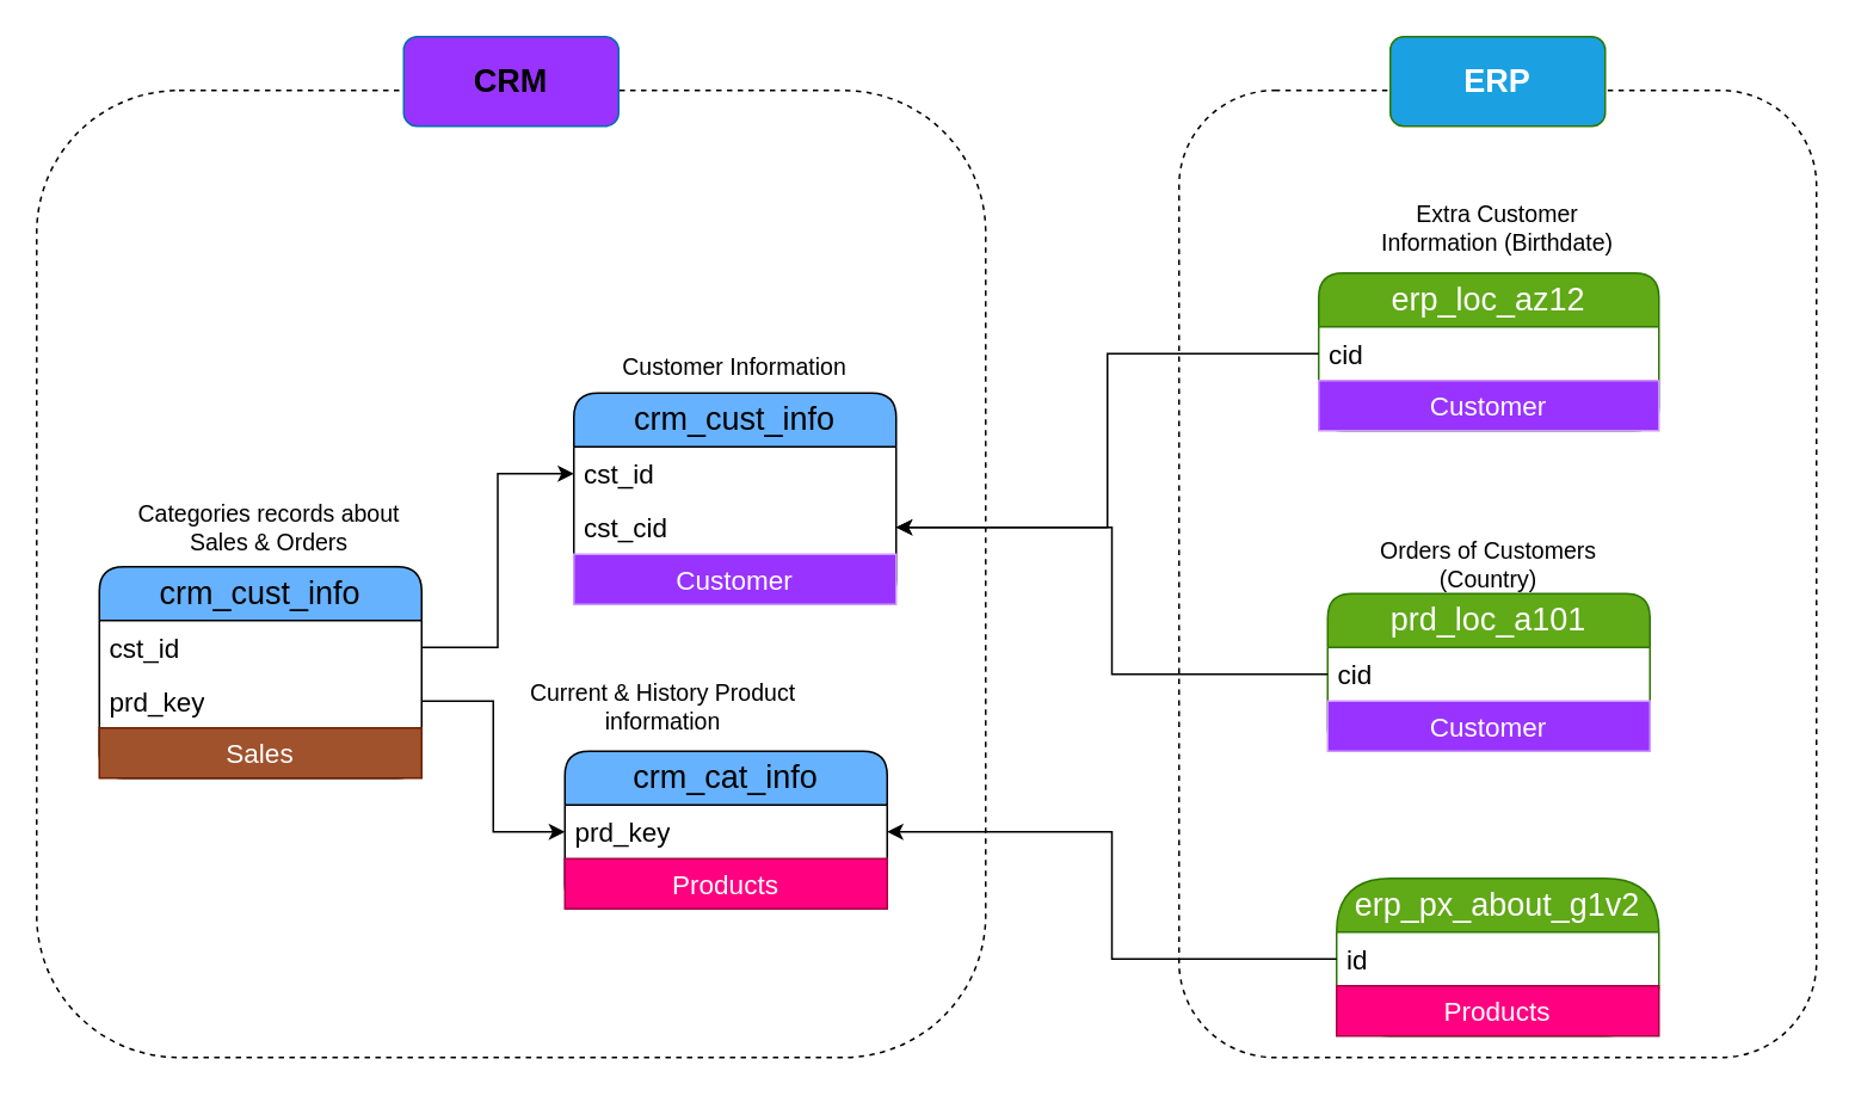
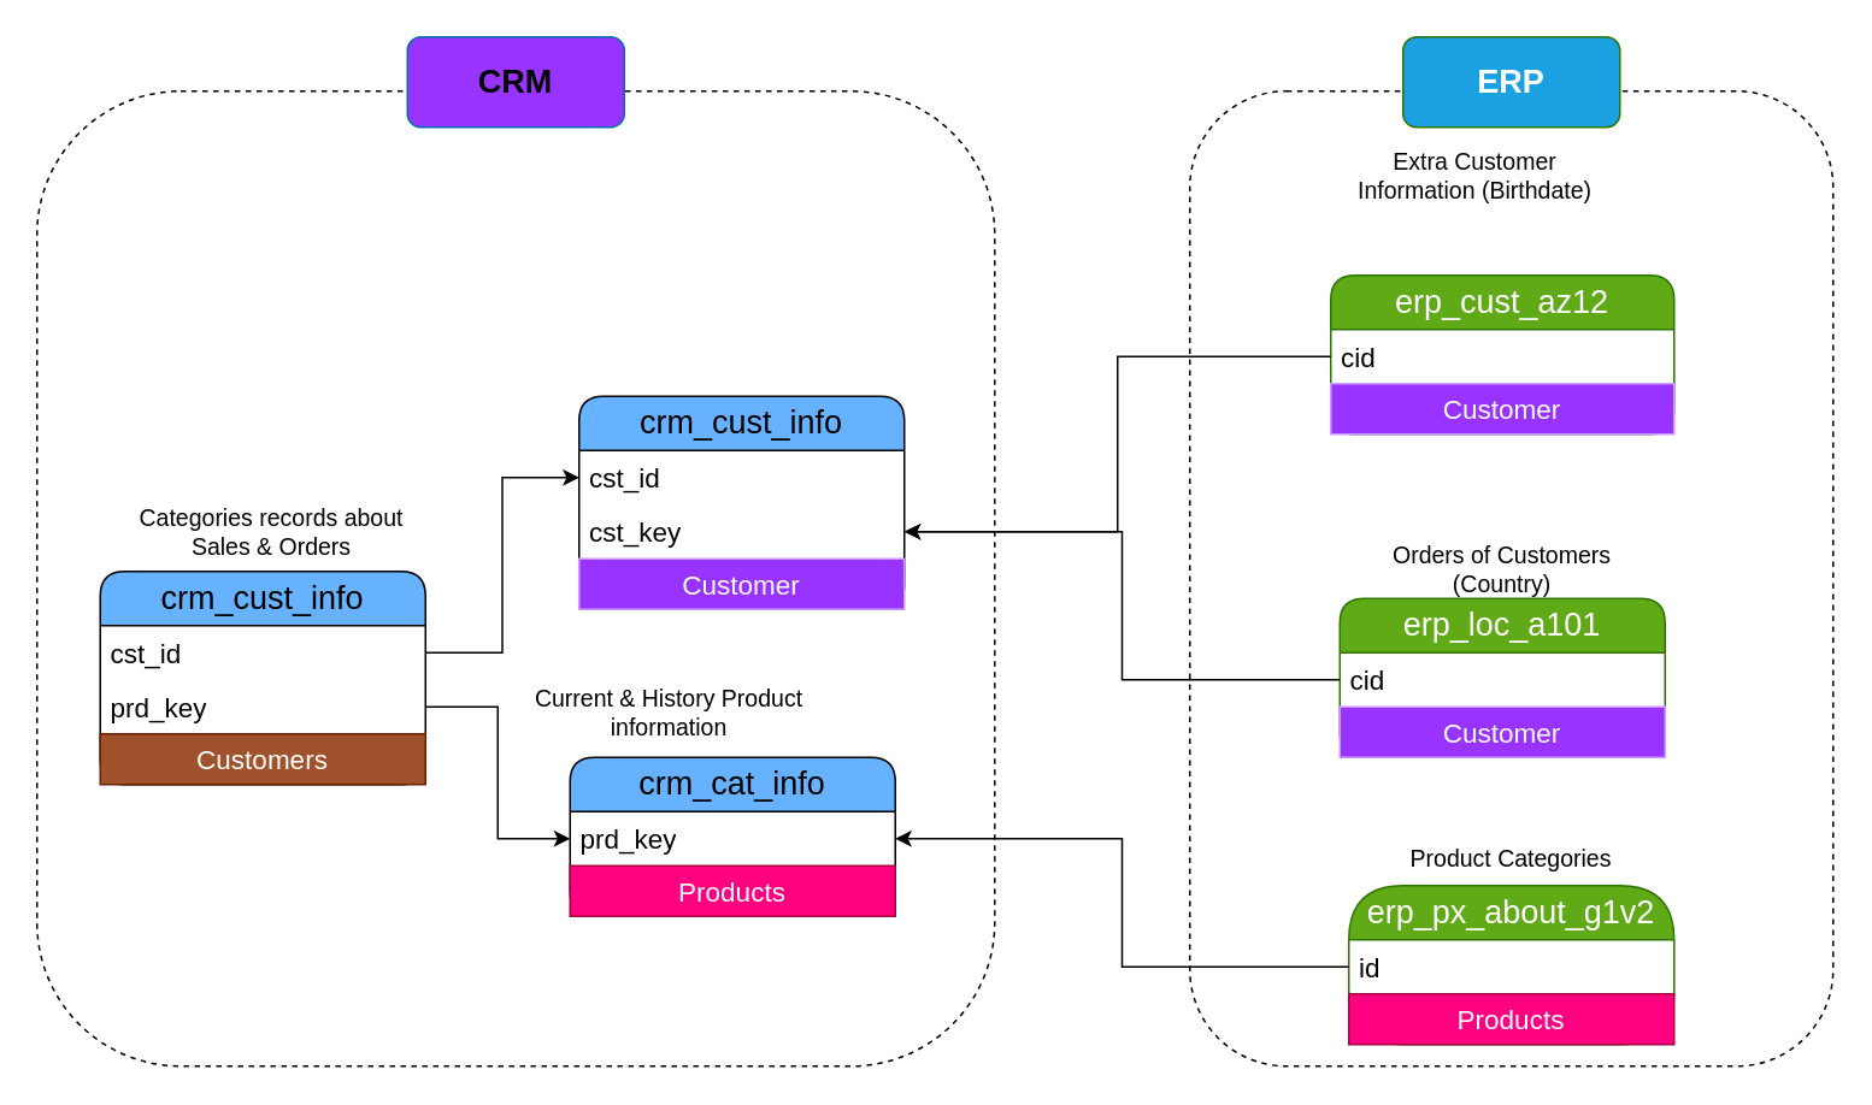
  <mxCell id="0" />
  <mxCell id="1" parent="0" />
  <mxCell id="2" value="" style="rounded=1;whiteSpace=wrap;html=1;fillColor=none;dashed=1;" parent="1" vertex="1"><mxGeometry x="658" y="50" width="356" height="540" as="geometry" /></mxCell>
  <mxCell id="3" value="" style="rounded=1;whiteSpace=wrap;html=1;fillColor=none;dashed=1;strokeColor=default;" parent="1" vertex="1"><mxGeometry x="20" y="50" width="530" height="540" as="geometry" /></mxCell>
  <mxCell id="4" value="&lt;font style=&quot;font-size: 18px;&quot;&gt;crm_cust_info&lt;/font&gt;" style="swimlane;fontStyle=0;childLayout=stackLayout;horizontal=1;startSize=30;horizontalStack=0;resizeParent=1;resizeParentMax=0;resizeLast=0;collapsible=1;marginBottom=0;whiteSpace=wrap;html=1;rounded=1;fillColor=#66B2FF;" parent="1" vertex="1"><mxGeometry x="320" y="219" width="180" height="118" as="geometry" /></mxCell>
  <mxCell id="5" value="&lt;font style=&quot;font-size: 15px;&quot;&gt;cst_id&lt;/font&gt;" style="text;strokeColor=none;fillColor=none;align=left;verticalAlign=middle;spacingLeft=4;spacingRight=4;overflow=hidden;points=[[0,0.5],[1,0.5]];portConstraint=eastwest;rotatable=0;whiteSpace=wrap;html=1;" parent="4" vertex="1"><mxGeometry y="30" width="180" height="30" as="geometry" /></mxCell>
- <mxCell id="6" value="&lt;font style=&quot;font-size: 15px;&quot;&gt;cst_cid&lt;/font&gt;" style="text;strokeColor=none;fillColor=none;align=left;verticalAlign=middle;spacingLeft=4;spacingRight=4;overflow=hidden;points=[[0,0.5],[1,0.5]];portConstraint=eastwest;rotatable=0;whiteSpace=wrap;html=1;" parent="4" vertex="1"><mxGeometry y="60" width="180" height="30" as="geometry" /></mxCell>
+ <mxCell id="6" value="&lt;font style=&quot;font-size: 15px;&quot;&gt;cst_key&lt;/font&gt;" style="text;strokeColor=none;fillColor=none;align=left;verticalAlign=middle;spacingLeft=4;spacingRight=4;overflow=hidden;points=[[0,0.5],[1,0.5]];portConstraint=eastwest;rotatable=0;whiteSpace=wrap;html=1;" parent="4" vertex="1"><mxGeometry y="60" width="180" height="30" as="geometry" /></mxCell>
  <mxCell id="7" value="Customer" style="text;html=1;strokeColor=#CC99FF;fillColor=#9933FF;align=center;verticalAlign=middle;whiteSpace=wrap;overflow=hidden;fontSize=15;fontColor=#ffffff;" vertex="1" parent="4"><mxGeometry y="90" width="180" height="28" as="geometry" /></mxCell>
- <mxCell id="8" value="&lt;font style=&quot;font-size: 13px;&quot;&gt;Customer Information&lt;/font&gt;" style="text;html=1;align=center;verticalAlign=middle;whiteSpace=wrap;rounded=0;" parent="1" vertex="1"><mxGeometry x="325" y="189" width="170" height="30" as="geometry" /></mxCell>
  <mxCell id="9" value="&lt;font style=&quot;font-size: 18px;&quot;&gt;crm_cat_info&lt;/font&gt;" style="swimlane;fontStyle=0;childLayout=stackLayout;horizontal=1;startSize=30;horizontalStack=0;resizeParent=1;resizeParentMax=0;resizeLast=0;collapsible=1;marginBottom=0;whiteSpace=wrap;html=1;rounded=1;fillColor=#66B2FF;" parent="1" vertex="1"><mxGeometry x="315" y="419" width="180" height="88" as="geometry" /></mxCell>
  <mxCell id="10" value="&lt;span style=&quot;font-size: 15px;&quot;&gt;prd_key&lt;/span&gt;" style="text;strokeColor=none;fillColor=none;align=left;verticalAlign=middle;spacingLeft=4;spacingRight=4;overflow=hidden;points=[[0,0.5],[1,0.5]];portConstraint=eastwest;rotatable=0;whiteSpace=wrap;html=1;" parent="9" vertex="1"><mxGeometry y="30" width="180" height="30" as="geometry" /></mxCell>
  <mxCell id="11" value="Products" style="text;html=1;strokeColor=#A50040;fillColor=#FF0080;align=center;verticalAlign=middle;whiteSpace=wrap;overflow=hidden;fontSize=15;fontColor=#ffffff;" vertex="1" parent="9"><mxGeometry y="60" width="180" height="28" as="geometry" /></mxCell>
  <mxCell id="12" value="&lt;span style=&quot;font-size: 13px;&quot;&gt;Current &amp;amp; History Product information&lt;/span&gt;" style="text;html=1;align=center;verticalAlign=middle;whiteSpace=wrap;rounded=0;" parent="1" vertex="1"><mxGeometry x="280" y="379" width="180" height="30" as="geometry" /></mxCell>
  <mxCell id="13" value="&lt;font style=&quot;font-size: 18px;&quot;&gt;crm_cust_info&lt;/font&gt;" style="swimlane;fontStyle=0;childLayout=stackLayout;horizontal=1;startSize=30;horizontalStack=0;resizeParent=1;resizeParentMax=0;resizeLast=0;collapsible=1;marginBottom=0;whiteSpace=wrap;html=1;rounded=1;fillColor=#66B2FF;" parent="1" vertex="1"><mxGeometry x="55" y="316" width="180" height="118" as="geometry" /></mxCell>
  <mxCell id="14" value="&lt;font style=&quot;font-size: 15px;&quot;&gt;cst_id&lt;/font&gt;" style="text;strokeColor=none;fillColor=none;align=left;verticalAlign=middle;spacingLeft=4;spacingRight=4;overflow=hidden;points=[[0,0.5],[1,0.5]];portConstraint=eastwest;rotatable=0;whiteSpace=wrap;html=1;" parent="13" vertex="1"><mxGeometry y="30" width="180" height="30" as="geometry" /></mxCell>
  <mxCell id="15" value="&lt;font style=&quot;font-size: 15px;&quot;&gt;prd_key&lt;/font&gt;" style="text;strokeColor=none;fillColor=none;align=left;verticalAlign=middle;spacingLeft=4;spacingRight=4;overflow=hidden;points=[[0,0.5],[1,0.5]];portConstraint=eastwest;rotatable=0;whiteSpace=wrap;html=1;" parent="13" vertex="1"><mxGeometry y="60" width="180" height="30" as="geometry" /></mxCell>
- <mxCell id="16" value="Sales" style="text;html=1;strokeColor=#6D1F00;fillColor=#a0522d;align=center;verticalAlign=middle;whiteSpace=wrap;overflow=hidden;fontSize=15;fontColor=#ffffff;" vertex="1" parent="13"><mxGeometry y="90" width="180" height="28" as="geometry" /></mxCell>
+ <mxCell id="16" value="Customers" style="text;html=1;strokeColor=#6D1F00;fillColor=#a0522d;align=center;verticalAlign=middle;whiteSpace=wrap;overflow=hidden;fontSize=15;fontColor=#ffffff;" vertex="1" parent="13"><mxGeometry y="90" width="180" height="28" as="geometry" /></mxCell>
  <mxCell id="17" value="&lt;span style=&quot;font-size: 13px;&quot;&gt;Categories records about Sales &amp;amp; Orders&lt;/span&gt;" style="text;html=1;align=center;verticalAlign=middle;whiteSpace=wrap;rounded=0;" parent="1" vertex="1"><mxGeometry x="65" y="279" width="170" height="30" as="geometry" /></mxCell>
  <mxCell id="18" style="edgeStyle=orthogonalEdgeStyle;rounded=0;orthogonalLoop=1;jettySize=auto;html=1;entryX=0;entryY=0.5;entryDx=0;entryDy=0;" parent="1" source="15" target="10" edge="1"><mxGeometry relative="1" as="geometry" /></mxCell>
  <mxCell id="19" style="edgeStyle=orthogonalEdgeStyle;rounded=0;orthogonalLoop=1;jettySize=auto;html=1;entryX=0;entryY=0.5;entryDx=0;entryDy=0;" parent="1" source="14" target="5" edge="1"><mxGeometry relative="1" as="geometry"><mxPoint x="290" y="304" as="targetPoint" /></mxGeometry></mxCell>
  <mxCell id="20" value="&lt;span style=&quot;font-size: 18px;&quot;&gt;erp_px_about_g1v2&lt;/span&gt;" style="swimlane;fontStyle=0;childLayout=stackLayout;horizontal=1;startSize=30;horizontalStack=0;resizeParent=1;resizeParentMax=0;resizeLast=0;collapsible=1;marginBottom=0;whiteSpace=wrap;html=1;rounded=1;fillColor=#60a917;fontColor=#ffffff;strokeColor=#2D7600;arcSize=50;" parent="1" vertex="1"><mxGeometry x="746" y="490" width="180" height="88" as="geometry" /></mxCell>
  <mxCell id="21" value="&lt;span style=&quot;font-size: 15px;&quot;&gt;id&lt;/span&gt;" style="text;strokeColor=none;fillColor=none;align=left;verticalAlign=middle;spacingLeft=4;spacingRight=4;overflow=hidden;points=[[0,0.5],[1,0.5]];portConstraint=eastwest;rotatable=0;whiteSpace=wrap;html=1;" parent="20" vertex="1"><mxGeometry y="30" width="180" height="30" as="geometry" /></mxCell>
  <mxCell id="22" value="Products" style="text;html=1;strokeColor=#A50040;fillColor=#FF0080;align=center;verticalAlign=middle;whiteSpace=wrap;overflow=hidden;fontSize=15;fontColor=#ffffff;" vertex="1" parent="20"><mxGeometry y="60" width="180" height="28" as="geometry" /></mxCell>
+ <mxCell id="23" value="&lt;span style=&quot;font-size: 13px;&quot;&gt;Product Categories&lt;/span&gt;" style="text;html=1;align=center;verticalAlign=middle;whiteSpace=wrap;rounded=0;" parent="1" vertex="1"><mxGeometry x="761" y="459" width="150" height="31" as="geometry" /></mxCell>
  <mxCell id="24" value="&lt;span style=&quot;font-size: 13px;&quot;&gt;Orders of Customers (Country)&lt;/span&gt;" style="text;html=1;align=center;verticalAlign=middle;whiteSpace=wrap;rounded=0;" parent="1" vertex="1"><mxGeometry x="756" y="300" width="150" height="30" as="geometry" /></mxCell>
- <mxCell id="25" value="&lt;span style=&quot;font-size: 18px;&quot;&gt;erp_loc_az12&lt;/span&gt;" style="swimlane;fontStyle=0;childLayout=stackLayout;horizontal=1;startSize=30;horizontalStack=0;resizeParent=1;resizeParentMax=0;resizeLast=0;collapsible=1;marginBottom=0;whiteSpace=wrap;html=1;rounded=1;fillColor=#60a917;fontColor=#ffffff;strokeColor=#2D7600;" parent="1" vertex="1"><mxGeometry x="736" y="152" width="190" height="88" as="geometry" /></mxCell>
+ <mxCell id="25" value="&lt;span style=&quot;font-size: 18px;&quot;&gt;erp_cust_az12&lt;/span&gt;" style="swimlane;fontStyle=0;childLayout=stackLayout;horizontal=1;startSize=30;horizontalStack=0;resizeParent=1;resizeParentMax=0;resizeLast=0;collapsible=1;marginBottom=0;whiteSpace=wrap;html=1;rounded=1;fillColor=#60a917;fontColor=#ffffff;strokeColor=#2D7600;" parent="1" vertex="1"><mxGeometry x="736" y="152" width="190" height="88" as="geometry" /></mxCell>
  <mxCell id="26" value="&lt;span style=&quot;font-size: 15px;&quot;&gt;cid&lt;/span&gt;" style="text;strokeColor=none;fillColor=none;align=left;verticalAlign=middle;spacingLeft=4;spacingRight=4;overflow=hidden;points=[[0,0.5],[1,0.5]];portConstraint=eastwest;rotatable=0;whiteSpace=wrap;html=1;" parent="25" vertex="1"><mxGeometry y="30" width="190" height="30" as="geometry" /></mxCell>
  <mxCell id="27" value="Customer" style="text;html=1;strokeColor=#CC99FF;fillColor=#9933FF;align=center;verticalAlign=middle;whiteSpace=wrap;overflow=hidden;fontSize=15;fontColor=#ffffff;" vertex="1" parent="25"><mxGeometry y="60" width="190" height="28" as="geometry" /></mxCell>
- <mxCell id="28" value="&lt;span style=&quot;font-size: 18px;&quot;&gt;prd_loc_a101&lt;/span&gt;" style="swimlane;fontStyle=0;childLayout=stackLayout;horizontal=1;startSize=30;horizontalStack=0;resizeParent=1;resizeParentMax=0;resizeLast=0;collapsible=1;marginBottom=0;whiteSpace=wrap;html=1;rounded=1;fillColor=#60a917;fontColor=#ffffff;strokeColor=#2D7600;" parent="1" vertex="1"><mxGeometry x="741" y="331" width="180" height="88" as="geometry" /></mxCell>
+ <mxCell id="28" value="&lt;span style=&quot;font-size: 18px;&quot;&gt;erp_loc_a101&lt;/span&gt;" style="swimlane;fontStyle=0;childLayout=stackLayout;horizontal=1;startSize=30;horizontalStack=0;resizeParent=1;resizeParentMax=0;resizeLast=0;collapsible=1;marginBottom=0;whiteSpace=wrap;html=1;rounded=1;fillColor=#60a917;fontColor=#ffffff;strokeColor=#2D7600;" parent="1" vertex="1"><mxGeometry x="741" y="331" width="180" height="88" as="geometry" /></mxCell>
  <mxCell id="29" value="&lt;span style=&quot;font-size: 15px;&quot;&gt;cid&lt;/span&gt;" style="text;strokeColor=none;fillColor=none;align=left;verticalAlign=middle;spacingLeft=4;spacingRight=4;overflow=hidden;points=[[0,0.5],[1,0.5]];portConstraint=eastwest;rotatable=0;whiteSpace=wrap;html=1;" parent="28" vertex="1"><mxGeometry y="30" width="180" height="30" as="geometry" /></mxCell>
  <mxCell id="30" value="Customer" style="text;html=1;strokeColor=#CC99FF;fillColor=#9933FF;align=center;verticalAlign=middle;whiteSpace=wrap;overflow=hidden;fontSize=15;fontColor=#ffffff;" vertex="1" parent="28"><mxGeometry y="60" width="180" height="28" as="geometry" /></mxCell>
- <mxCell id="31" value="&lt;span style=&quot;font-size: 13px;&quot;&gt;Extra Customer Information (Birthdate)&lt;/span&gt;" style="text;html=1;align=center;verticalAlign=middle;whiteSpace=wrap;rounded=0;" parent="1" vertex="1"><mxGeometry x="761" y="112" width="150" height="30" as="geometry" /></mxCell>
+ <mxCell id="31" value="&lt;span style=&quot;font-size: 13px;&quot;&gt;Extra Customer Information (Birthdate)&lt;/span&gt;" style="text;html=1;align=center;verticalAlign=middle;whiteSpace=wrap;rounded=0;" parent="1" vertex="1"><mxGeometry x="741" y="82" width="150" height="30" as="geometry" /></mxCell>
  <mxCell id="32" value="&lt;font style=&quot;font-size: 18px;&quot;&gt;CRM&lt;/font&gt;" style="rounded=1;whiteSpace=wrap;html=1;fillColor=#9933ff;fontColor=#000000;strokeColor=#006EAF;fontStyle=1;" parent="1" vertex="1"><mxGeometry x="225" y="20" width="120" height="50" as="geometry" /></mxCell>
  <mxCell id="33" value="&lt;span style=&quot;font-size: 18px;&quot;&gt;ERP&lt;/span&gt;" style="rounded=1;whiteSpace=wrap;html=1;fillColor=#1ba1e2;fontColor=#ffffff;strokeColor=#2D7600;fontStyle=1;" parent="1" vertex="1"><mxGeometry x="776" y="20" width="120" height="50" as="geometry" /></mxCell>
  <mxCell id="34" value="" style="edgeStyle=orthogonalEdgeStyle;rounded=0;orthogonalLoop=1;jettySize=auto;html=1;" parent="1" source="26" target="6" edge="1"><mxGeometry relative="1" as="geometry"><mxPoint x="736" y="187" as="sourcePoint" /><mxPoint x="690" y="-40" as="targetPoint" /></mxGeometry></mxCell>
  <mxCell id="35" style="edgeStyle=orthogonalEdgeStyle;rounded=0;orthogonalLoop=1;jettySize=auto;html=1;entryX=1;entryY=0.5;entryDx=0;entryDy=0;" edge="1" parent="1" source="21" target="10"><mxGeometry relative="1" as="geometry" /></mxCell>
  <mxCell id="36" style="edgeStyle=orthogonalEdgeStyle;rounded=0;orthogonalLoop=1;jettySize=auto;html=1;entryX=1;entryY=0.5;entryDx=0;entryDy=0;" edge="1" parent="1" source="29" target="6"><mxGeometry relative="1" as="geometry" /></mxCell>
